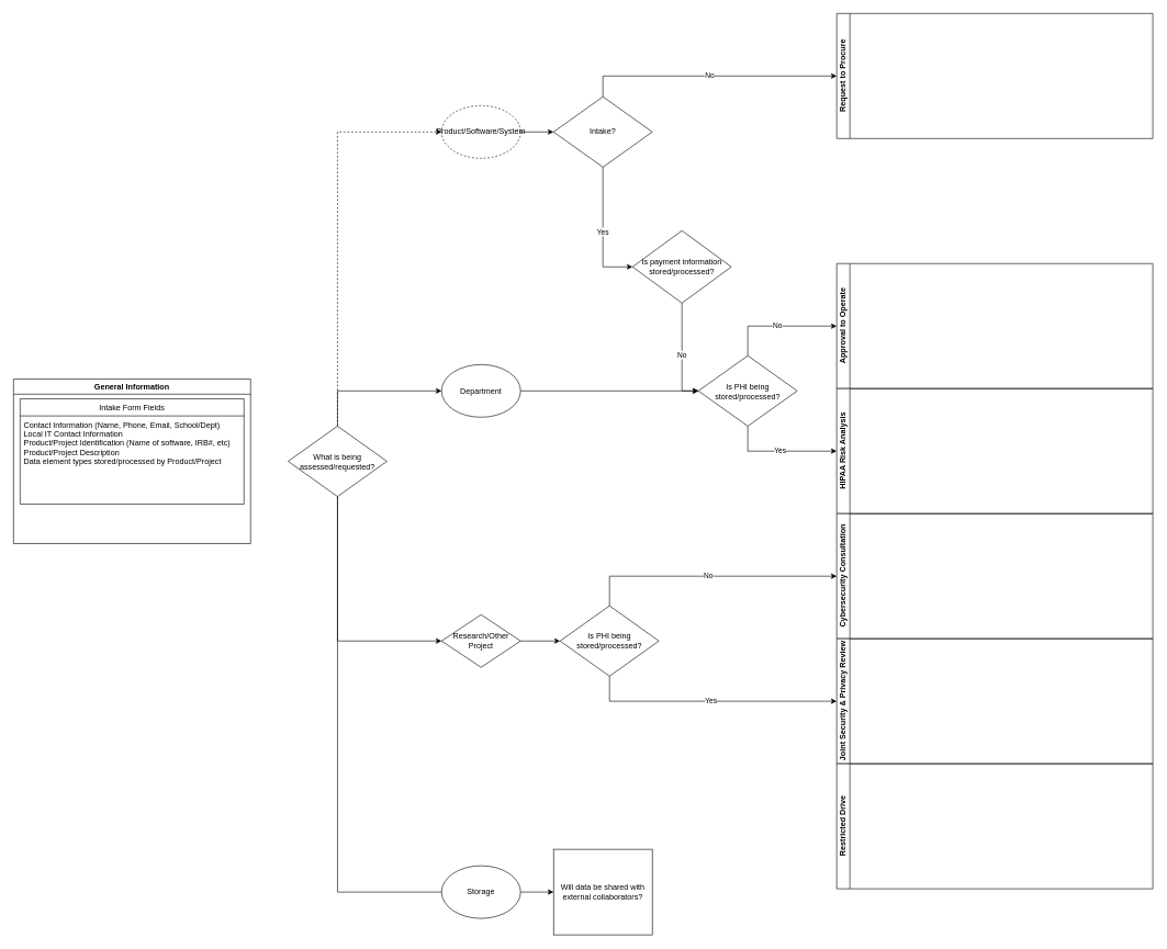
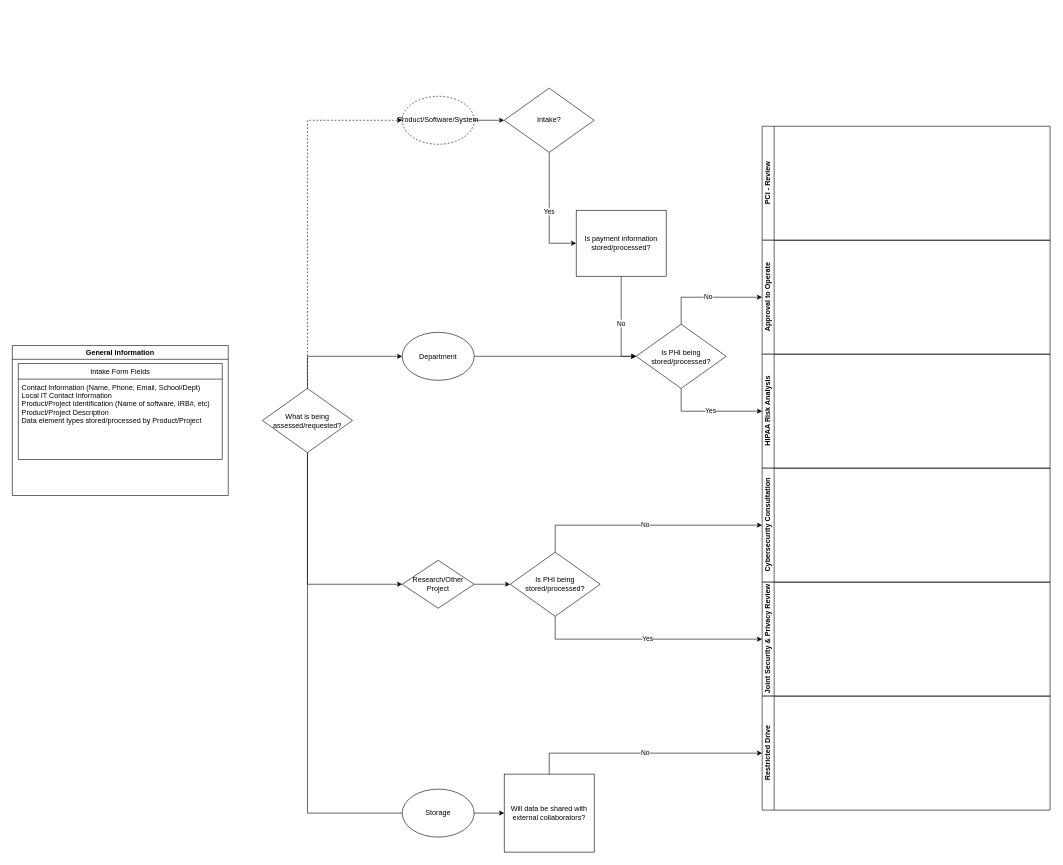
  <mxCell id="0" />
  <mxCell id="1" parent="0" />
  <mxCell id="2" value="General Information" style="swimlane;" parent="1" vertex="1"><mxGeometry x="20" y="575.5" width="360" height="250" as="geometry" /></mxCell>
  <mxCell id="3" value="Intake Form Fields" style="swimlane;fontStyle=0;childLayout=stackLayout;horizontal=1;startSize=26;fillColor=none;horizontalStack=0;resizeParent=1;resizeParentMax=0;resizeLast=0;collapsible=1;marginBottom=0;" parent="2" vertex="1"><mxGeometry x="10" y="30" width="340" height="160" as="geometry" /></mxCell>
  <mxCell id="4" value="Contact Information (Name, Phone, Email, School/Dept)&#10;Local IT Contact Information&#10;Product/Project Identification (Name of software, IRB#, etc)&#10;Product/Project Description&#10;Data element types stored/processed by Product/Project&#10;&#10;&#10;&#10;" style="text;strokeColor=none;fillColor=none;align=left;verticalAlign=top;spacingLeft=4;spacingRight=4;overflow=hidden;rotatable=0;points=[[0,0.5],[1,0.5]];portConstraint=eastwest;" parent="3" vertex="1"><mxGeometry y="26" width="340" height="134" as="geometry" /></mxCell>
  <mxCell id="5" value="No" style="edgeStyle=orthogonalEdgeStyle;rounded=0;orthogonalLoop=1;jettySize=auto;html=1;exitX=0.5;exitY=0;exitDx=0;exitDy=0;entryX=0;entryY=0.5;entryDx=0;entryDy=0;" edge="1" parent="1" source="7" target="26"><mxGeometry relative="1" as="geometry" /></mxCell>
  <mxCell id="6" value="Yes" style="edgeStyle=orthogonalEdgeStyle;rounded=0;orthogonalLoop=1;jettySize=auto;html=1;exitX=0.5;exitY=1;exitDx=0;exitDy=0;entryX=0;entryY=0.5;entryDx=0;entryDy=0;" edge="1" parent="1" source="7" target="27"><mxGeometry relative="1" as="geometry" /></mxCell>
  <mxCell id="7" value="Is PHI being stored/processed?" style="rhombus;whiteSpace=wrap;html=1;" parent="1" vertex="1"><mxGeometry x="1060" y="540" width="150" height="107" as="geometry" /></mxCell>
  <mxCell id="8" style="edgeStyle=orthogonalEdgeStyle;rounded=0;orthogonalLoop=1;jettySize=auto;html=1;exitX=0.5;exitY=0;exitDx=0;exitDy=0;entryX=0;entryY=0.5;entryDx=0;entryDy=0;dashed=1;" edge="1" parent="1" source="12" target="14"><mxGeometry relative="1" as="geometry" /></mxCell>
  <mxCell id="9" style="edgeStyle=orthogonalEdgeStyle;rounded=0;orthogonalLoop=1;jettySize=auto;html=1;exitX=0.5;exitY=0;exitDx=0;exitDy=0;entryX=0;entryY=0.5;entryDx=0;entryDy=0;" edge="1" parent="1" source="12" target="16"><mxGeometry relative="1" as="geometry" /></mxCell>
  <mxCell id="10" style="edgeStyle=orthogonalEdgeStyle;rounded=0;orthogonalLoop=1;jettySize=auto;html=1;exitX=0.5;exitY=1;exitDx=0;exitDy=0;entryX=0;entryY=0.5;entryDx=0;entryDy=0;endArrow=none;" edge="1" parent="1" source="12" target="18"><mxGeometry relative="1" as="geometry" /></mxCell>
  <mxCell id="11" style="edgeStyle=orthogonalEdgeStyle;rounded=0;orthogonalLoop=1;jettySize=auto;html=1;exitX=0.5;exitY=1;exitDx=0;exitDy=0;entryX=0;entryY=0.5;entryDx=0;entryDy=0;" edge="1" parent="1" source="12" target="37"><mxGeometry relative="1" as="geometry" /></mxCell>
  <mxCell id="12" value="What is being assessed/requested?" style="rhombus;whiteSpace=wrap;html=1;" parent="1" vertex="1"><mxGeometry x="437" y="647" width="150" height="107" as="geometry" /></mxCell>
  <mxCell id="13" value="" style="edgeStyle=orthogonalEdgeStyle;rounded=0;orthogonalLoop=1;jettySize=auto;html=1;" edge="1" parent="1" source="14" target="24"><mxGeometry relative="1" as="geometry" /></mxCell>
  <mxCell id="14" value="Product/Software/System" style="ellipse;whiteSpace=wrap;html=1;dashed=1;" vertex="1" parent="1"><mxGeometry x="670" y="160" width="120" height="80" as="geometry" /></mxCell>
  <mxCell id="15" style="edgeStyle=orthogonalEdgeStyle;rounded=0;orthogonalLoop=1;jettySize=auto;html=1;exitX=1;exitY=0.5;exitDx=0;exitDy=0;entryX=0;entryY=0.5;entryDx=0;entryDy=0;" edge="1" parent="1" source="16" target="7"><mxGeometry relative="1" as="geometry" /></mxCell>
  <mxCell id="16" value="&lt;div&gt;Department&lt;/div&gt;" style="ellipse;whiteSpace=wrap;html=1;" vertex="1" parent="1"><mxGeometry x="670" y="553.5" width="120" height="80" as="geometry" /></mxCell>
  <mxCell id="17" style="edgeStyle=orthogonalEdgeStyle;rounded=0;orthogonalLoop=1;jettySize=auto;html=1;exitX=1;exitY=0.5;exitDx=0;exitDy=0;entryX=0;entryY=0.5;entryDx=0;entryDy=0;" edge="1" parent="1" source="18" target="34"><mxGeometry relative="1" as="geometry" /></mxCell>
  <mxCell id="18" value="Storage" style="ellipse;whiteSpace=wrap;html=1;" vertex="1" parent="1"><mxGeometry x="670" y="1315" width="120" height="80" as="geometry" /></mxCell>
  <mxCell id="19" value="&lt;div&gt;No&lt;/div&gt;" style="edgeStyle=orthogonalEdgeStyle;rounded=0;orthogonalLoop=1;jettySize=auto;html=1;exitX=0.5;exitY=1;exitDx=0;exitDy=0;entryX=0;entryY=0.5;entryDx=0;entryDy=0;" edge="1" parent="1" source="20" target="7"><mxGeometry relative="1" as="geometry" /></mxCell>
- <mxCell id="20" value="Is payment information stored/processed?" style="rhombus;whiteSpace=wrap;html=1;" vertex="1" parent="1"><mxGeometry x="960" y="350" width="150" height="110" as="geometry" /></mxCell>
- <mxCell id="22" value="&lt;div&gt;No&lt;/div&gt;" style="edgeStyle=orthogonalEdgeStyle;rounded=0;orthogonalLoop=1;jettySize=auto;html=1;exitX=0.5;exitY=0;exitDx=0;exitDy=0;entryX=0;entryY=0.5;entryDx=0;entryDy=0;" edge="1" parent="1" source="24" target="25"><mxGeometry relative="1" as="geometry" /></mxCell>
+ <mxCell id="20" value="Is payment information stored/processed?" style="whiteSpace=wrap;html=1;rounded=0;" vertex="1" parent="1"><mxGeometry x="960" y="350" width="150" height="110" as="geometry" /></mxCell>
+ <mxCell id="21" value="PCI - Review" style="swimlane;html=1;startSize=20;horizontal=0;" vertex="1" parent="1"><mxGeometry x="1270" y="210" width="480" height="190" as="geometry" /></mxCell>
  <mxCell id="23" value="Yes" style="edgeStyle=orthogonalEdgeStyle;rounded=0;orthogonalLoop=1;jettySize=auto;html=1;exitX=0.5;exitY=1;exitDx=0;exitDy=0;entryX=0;entryY=0.5;entryDx=0;entryDy=0;" edge="1" parent="1" source="24" target="20"><mxGeometry relative="1" as="geometry" /></mxCell>
  <mxCell id="24" value="Intake?" style="rhombus;whiteSpace=wrap;html=1;" vertex="1" parent="1"><mxGeometry x="840" y="146.5" width="150" height="107" as="geometry" /></mxCell>
- <mxCell id="25" value="Request to Procure" style="swimlane;html=1;startSize=20;horizontal=0;" vertex="1" parent="1"><mxGeometry x="1270" y="20" width="480" height="190" as="geometry" /></mxCell>
  <mxCell id="26" value="Approval to Operate" style="swimlane;html=1;startSize=20;horizontal=0;" vertex="1" parent="1"><mxGeometry x="1270" y="400" width="480" height="190" as="geometry" /></mxCell>
  <mxCell id="27" value="HIPAA Risk Analysis" style="swimlane;html=1;startSize=20;horizontal=0;" vertex="1" parent="1"><mxGeometry x="1270" y="590" width="480" height="190" as="geometry" /></mxCell>
  <mxCell id="28" value="No" style="edgeStyle=orthogonalEdgeStyle;rounded=0;orthogonalLoop=1;jettySize=auto;html=1;exitX=0.5;exitY=0;exitDx=0;exitDy=0;entryX=0;entryY=0.5;entryDx=0;entryDy=0;" edge="1" parent="1" source="30" target="31"><mxGeometry relative="1" as="geometry" /></mxCell>
  <mxCell id="29" value="Yes" style="edgeStyle=orthogonalEdgeStyle;rounded=0;orthogonalLoop=1;jettySize=auto;html=1;exitX=0.5;exitY=1;exitDx=0;exitDy=0;entryX=0;entryY=0.5;entryDx=0;entryDy=0;" edge="1" parent="1" source="30" target="32"><mxGeometry relative="1" as="geometry" /></mxCell>
  <mxCell id="30" value="Is PHI being stored/processed?" style="rhombus;whiteSpace=wrap;html=1;" vertex="1" parent="1"><mxGeometry x="850" y="920" width="150" height="107" as="geometry" /></mxCell>
  <mxCell id="31" value="&lt;div&gt;Cybersecurity Consultation&lt;/div&gt;" style="swimlane;html=1;startSize=20;horizontal=0;" vertex="1" parent="1"><mxGeometry x="1270" y="780" width="480" height="190" as="geometry" /></mxCell>
  <mxCell id="32" value="Joint Security &amp;amp; Privacy Review" style="swimlane;html=1;startSize=20;horizontal=0;" vertex="1" parent="1"><mxGeometry x="1270" y="970" width="480" height="190" as="geometry" /></mxCell>
+ <mxCell id="33" value="No" style="edgeStyle=orthogonalEdgeStyle;rounded=0;orthogonalLoop=1;jettySize=auto;html=1;exitX=0.5;exitY=0;exitDx=0;exitDy=0;entryX=0;entryY=0.5;entryDx=0;entryDy=0;" edge="1" parent="1" source="34" target="35"><mxGeometry relative="1" as="geometry" /></mxCell>
  <mxCell id="34" value="Will data be shared with external collaborators?" style="whiteSpace=wrap;html=1;rounded=0;" vertex="1" parent="1"><mxGeometry x="840" y="1290" width="150" height="130" as="geometry" /></mxCell>
  <mxCell id="35" value="Restricted Drive" style="swimlane;html=1;startSize=20;horizontal=0;" vertex="1" parent="1"><mxGeometry x="1270" y="1160" width="480" height="190" as="geometry" /></mxCell>
  <mxCell id="36" style="edgeStyle=orthogonalEdgeStyle;rounded=0;orthogonalLoop=1;jettySize=auto;html=1;exitX=1;exitY=0.5;exitDx=0;exitDy=0;entryX=0;entryY=0.5;entryDx=0;entryDy=0;" edge="1" parent="1" source="37" target="30"><mxGeometry relative="1" as="geometry" /></mxCell>
  <mxCell id="37" value="&lt;div&gt;Research/Other Project&lt;br&gt;&lt;/div&gt;" style="rhombus;whiteSpace=wrap;html=1;" vertex="1" parent="1"><mxGeometry x="670" y="933.5" width="120" height="80" as="geometry" /></mxCell>
